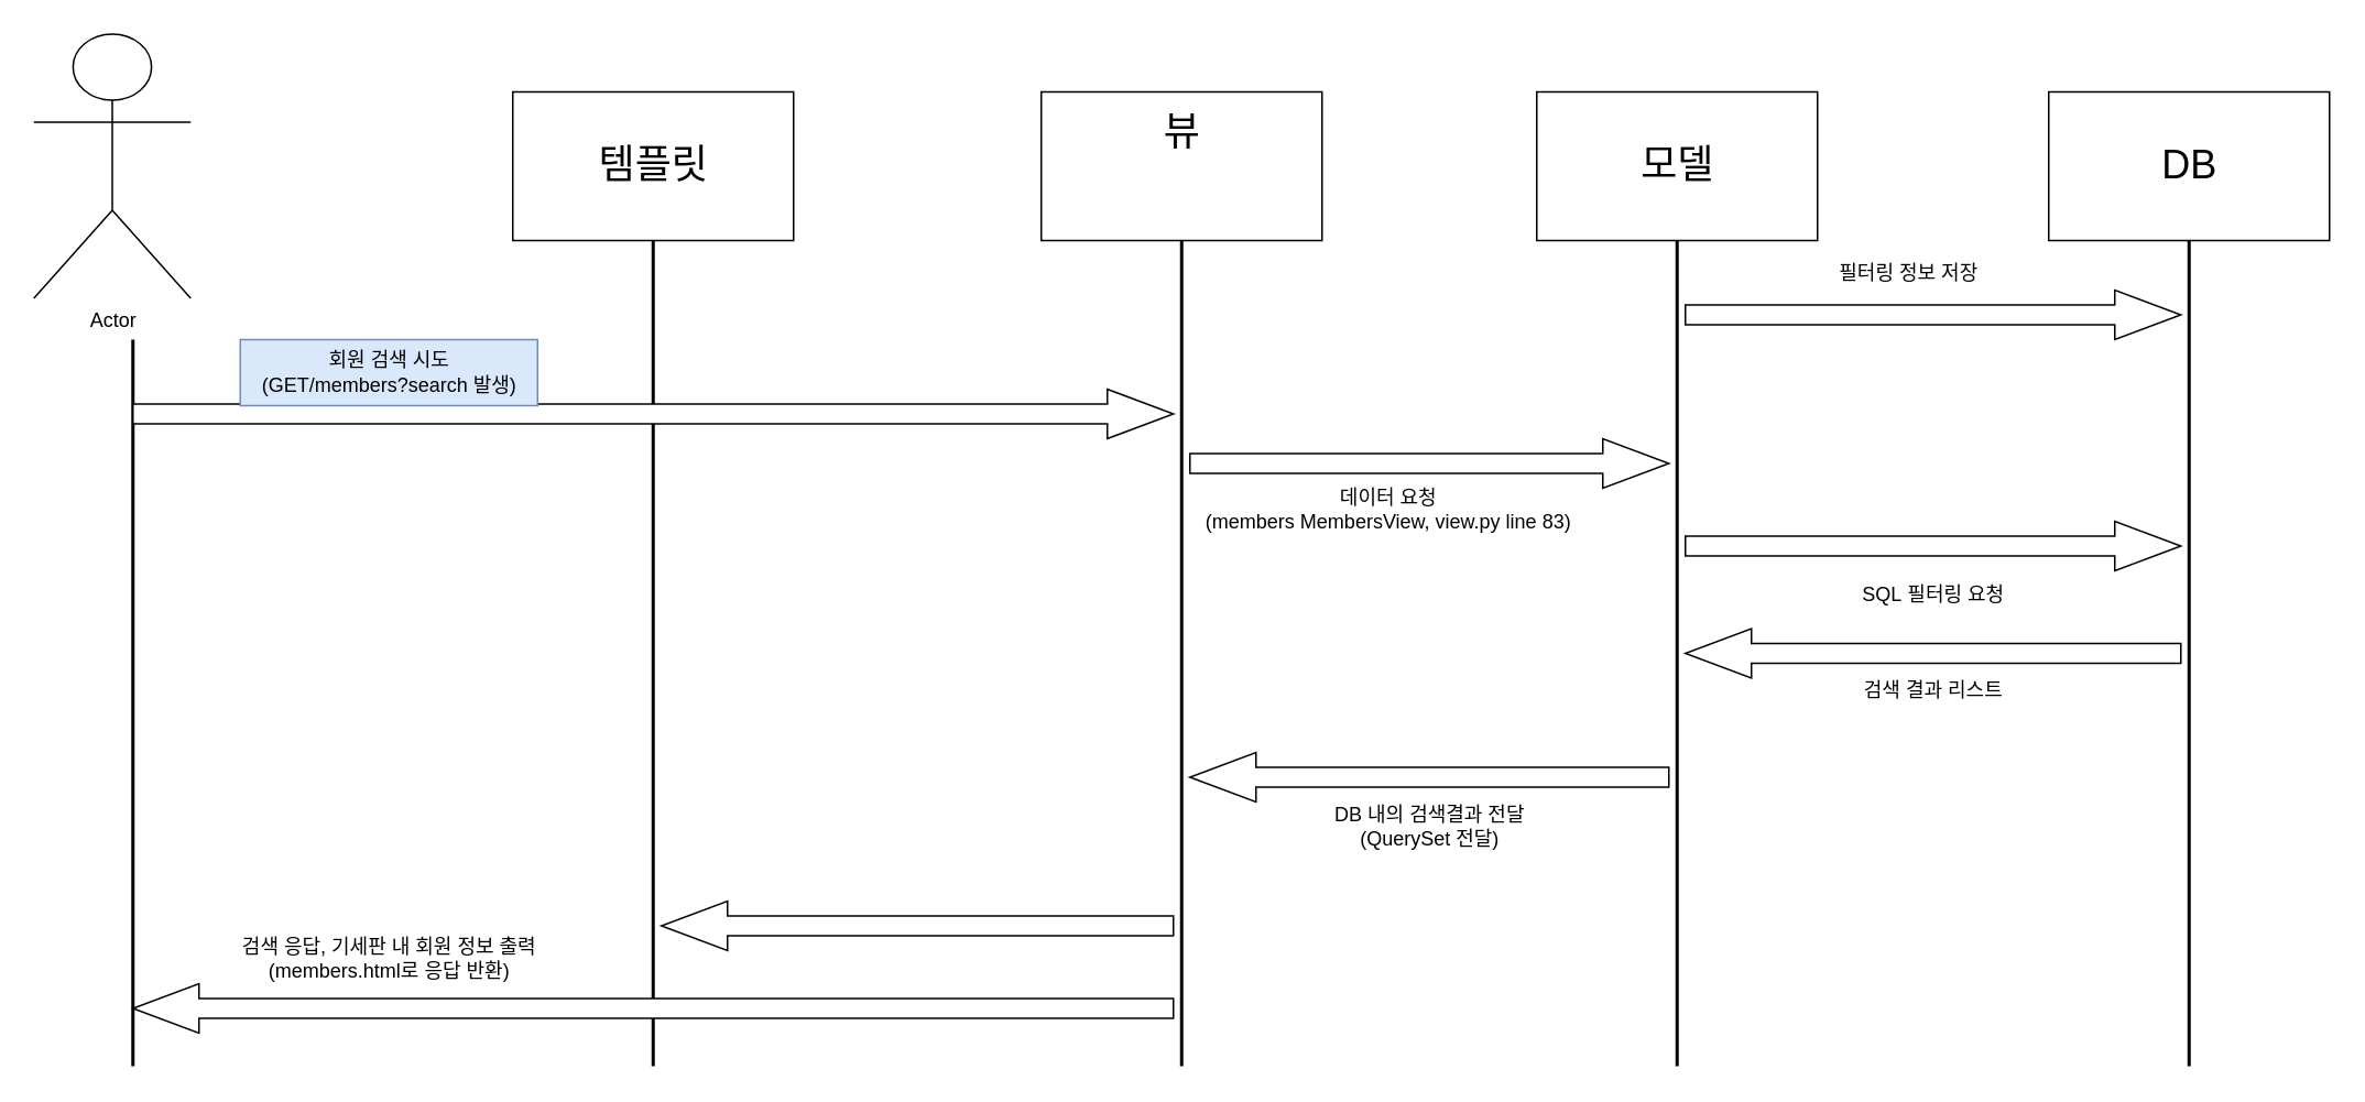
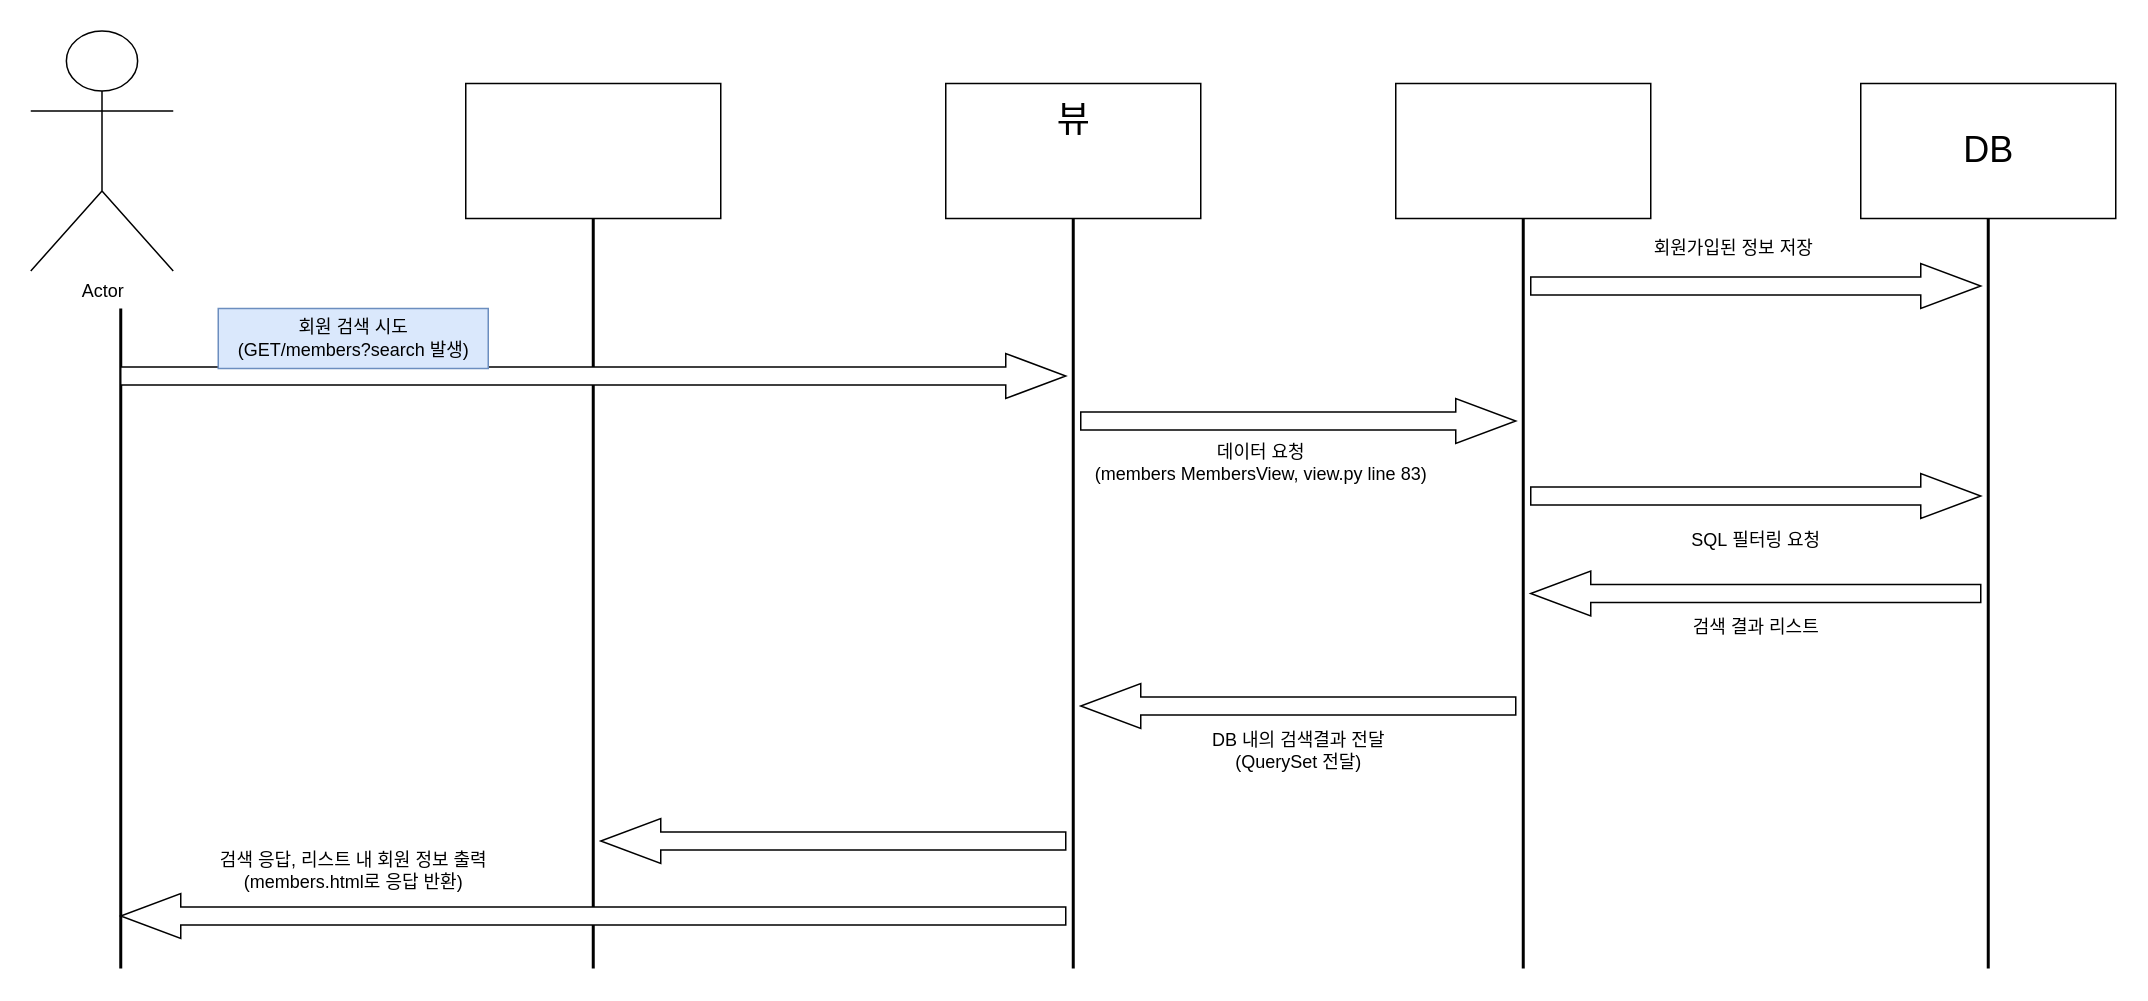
  <mxCell id="0" />
  <mxCell id="1" parent="0" />
  <mxCell id="2" value="" style="rounded=0;whiteSpace=wrap;html=1;" vertex="1" parent="1"><mxGeometry x="310" y="55" width="170" height="90" as="geometry" /></mxCell>
  <mxCell id="3" value="" style="line;strokeWidth=2;direction=south;html=1;" vertex="1" parent="1"><mxGeometry x="360" y="145" width="70" height="500" as="geometry" /></mxCell>
  <mxCell id="4" value="" style="rounded=0;whiteSpace=wrap;html=1;" vertex="1" parent="1"><mxGeometry x="630" y="55" width="170" height="90" as="geometry" /></mxCell>
  <mxCell id="5" value="" style="rounded=0;whiteSpace=wrap;html=1;" vertex="1" parent="1"><mxGeometry x="1240" y="55" width="170" height="90" as="geometry" /></mxCell>
  <mxCell id="6" value="" style="rounded=0;whiteSpace=wrap;html=1;" vertex="1" parent="1"><mxGeometry x="930" y="55" width="170" height="90" as="geometry" /></mxCell>
  <mxCell id="7" value="" style="line;strokeWidth=2;direction=south;html=1;" vertex="1" parent="1"><mxGeometry x="710" y="145" width="10" height="500" as="geometry" /></mxCell>
  <mxCell id="8" value="" style="line;strokeWidth=2;direction=south;html=1;" vertex="1" parent="1"><mxGeometry x="1010" y="145" width="10" height="500" as="geometry" /></mxCell>
  <mxCell id="9" value="" style="line;strokeWidth=2;direction=south;html=1;" vertex="1" parent="1"><mxGeometry x="1320" y="145" width="10" height="500" as="geometry" /></mxCell>
  <mxCell id="10" value="Actor" style="shape=umlActor;verticalLabelPosition=bottom;verticalAlign=top;html=1;outlineConnect=0;" vertex="1" parent="1"><mxGeometry x="20" y="20" width="95" height="160" as="geometry" /></mxCell>
- <mxCell id="11" value="&lt;font style=&quot;font-size: 24px;&quot;&gt;템플릿&lt;/font&gt;" style="text;html=1;align=center;verticalAlign=middle;resizable=0;points=[];autosize=1;strokeColor=none;fillColor=none;" vertex="1" parent="1"><mxGeometry x="350" y="80" width="90" height="40" as="geometry" /></mxCell>
  <mxCell id="12" value="&lt;font style=&quot;font-size: 24px;&quot;&gt;뷰&lt;/font&gt;" style="text;html=1;align=center;verticalAlign=middle;resizable=0;points=[];autosize=1;strokeColor=none;fillColor=none;" vertex="1" parent="1"><mxGeometry x="690" y="60" width="50" height="40" as="geometry" /></mxCell>
- <mxCell id="13" value="&lt;font style=&quot;font-size: 24px;&quot;&gt;모델&lt;/font&gt;" style="text;html=1;align=center;verticalAlign=middle;resizable=0;points=[];autosize=1;strokeColor=none;fillColor=none;" vertex="1" parent="1"><mxGeometry x="980" y="80" width="70" height="40" as="geometry" /></mxCell>
  <mxCell id="14" value="&lt;font style=&quot;font-size: 24px;&quot;&gt;DB&lt;/font&gt;" style="text;html=1;align=center;verticalAlign=middle;resizable=0;points=[];autosize=1;strokeColor=none;fillColor=none;" vertex="1" parent="1"><mxGeometry x="1295" y="80" width="60" height="40" as="geometry" /></mxCell>
  <mxCell id="15" value="" style="line;strokeWidth=2;direction=south;html=1;" vertex="1" parent="1"><mxGeometry x="45" y="205" width="70" height="440" as="geometry" /></mxCell>
  <mxCell id="16" value="" style="html=1;shadow=0;dashed=0;align=center;verticalAlign=middle;shape=mxgraph.arrows2.arrow;dy=0.6;dx=40;notch=0;" vertex="1" parent="1"><mxGeometry x="80" y="235" width="630" height="30" as="geometry" /></mxCell>
  <mxCell id="17" value="" style="html=1;shadow=0;dashed=0;align=center;verticalAlign=middle;shape=mxgraph.arrows2.arrow;dy=0.6;dx=40;flipH=1;notch=0;" vertex="1" parent="1"><mxGeometry x="720" y="455" width="290" height="30" as="geometry" /></mxCell>
  <mxCell id="18" value="회원 검색 시도&lt;div&gt;(GET/members?search 발생)&lt;/div&gt;" style="text;html=1;align=center;verticalAlign=middle;resizable=0;points=[];autosize=1;strokeColor=#6c8ebf;fillColor=#dae8fc;" vertex="1" parent="1"><mxGeometry x="145" y="205" width="180" height="40" as="geometry" /></mxCell>
  <mxCell id="19" value="" style="html=1;shadow=0;dashed=0;align=center;verticalAlign=middle;shape=mxgraph.arrows2.arrow;dy=0.6;dx=40;notch=0;" vertex="1" parent="1"><mxGeometry x="720" y="265" width="290" height="30" as="geometry" /></mxCell>
  <mxCell id="20" value="데이터 요청&lt;div&gt;(members MembersView, view.py line 83&lt;span style=&quot;background-color: transparent; color: light-dark(rgb(0, 0, 0), rgb(255, 255, 255));&quot;&gt;)&lt;/span&gt;&lt;/div&gt;" style="text;html=1;align=center;verticalAlign=middle;resizable=0;points=[];autosize=1;strokeColor=none;fillColor=none;" vertex="1" parent="1"><mxGeometry x="730" y="288" width="220" height="40" as="geometry" /></mxCell>
  <mxCell id="21" value="" style="html=1;shadow=0;dashed=0;align=center;verticalAlign=middle;shape=mxgraph.arrows2.arrow;dy=0.6;dx=40;notch=0;" vertex="1" parent="1"><mxGeometry x="1020" y="315" width="300" height="30" as="geometry" /></mxCell>
  <mxCell id="22" value="&lt;div&gt;SQL&amp;nbsp;&lt;span style=&quot;background-color: transparent; color: light-dark(rgb(0, 0, 0), rgb(255, 255, 255));&quot;&gt;필터링 요청&lt;/span&gt;&lt;/div&gt;" style="text;html=1;align=center;verticalAlign=middle;resizable=0;points=[];autosize=1;strokeColor=none;fillColor=none;" vertex="1" parent="1"><mxGeometry x="1115" y="345" width="110" height="30" as="geometry" /></mxCell>
  <mxCell id="23" value="" style="html=1;shadow=0;dashed=0;align=center;verticalAlign=middle;shape=mxgraph.arrows2.arrow;dy=0.6;dx=40;flipH=1;notch=0;" vertex="1" parent="1"><mxGeometry x="400" y="545" width="310" height="30" as="geometry" /></mxCell>
  <mxCell id="24" value="" style="html=1;shadow=0;dashed=0;align=center;verticalAlign=middle;shape=mxgraph.arrows2.arrow;dy=0.6;dx=40;flipH=1;notch=0;" vertex="1" parent="1"><mxGeometry x="80" y="595" width="630" height="30" as="geometry" /></mxCell>
- <mxCell id="25" value="검색 응답, 기세판 내 회원 정보 출력&lt;div&gt;(members.html로 응답 반환)&lt;/div&gt;" style="text;html=1;align=center;verticalAlign=middle;resizable=0;points=[];autosize=1;strokeColor=none;fillColor=none;" vertex="1" parent="1"><mxGeometry x="135" y="560" width="200" height="40" as="geometry" /></mxCell>
+ <mxCell id="25" value="검색 응답, 리스트 내 회원 정보 출력&lt;div&gt;(members.html로 응답 반환)&lt;/div&gt;" style="text;html=1;align=center;verticalAlign=middle;resizable=0;points=[];autosize=1;strokeColor=none;fillColor=none;" vertex="1" parent="1"><mxGeometry x="135" y="560" width="200" height="40" as="geometry" /></mxCell>
  <mxCell id="26" value="" style="html=1;shadow=0;dashed=0;align=center;verticalAlign=middle;shape=mxgraph.arrows2.arrow;dy=0.6;dx=40;notch=0;" vertex="1" parent="1"><mxGeometry x="1020" y="175" width="300" height="30" as="geometry" /></mxCell>
- <mxCell id="27" value="필터링 정보 저장" style="text;html=1;align=center;verticalAlign=middle;resizable=0;points=[];autosize=1;strokeColor=none;fillColor=none;" vertex="1" parent="1"><mxGeometry x="1090" y="150" width="130" height="30" as="geometry" /></mxCell>
+ <mxCell id="27" value="회원가입된 정보 저장" style="text;html=1;align=center;verticalAlign=middle;resizable=0;points=[];autosize=1;strokeColor=none;fillColor=none;" vertex="1" parent="1"><mxGeometry x="1090" y="150" width="130" height="30" as="geometry" /></mxCell>
  <mxCell id="28" value="DB 내의 검색결과 전달&lt;div&gt;(QuerySet 전달)&lt;/div&gt;" style="text;html=1;align=center;verticalAlign=middle;resizable=0;points=[];autosize=1;strokeColor=none;fillColor=none;" vertex="1" parent="1"><mxGeometry x="795" y="480" width="140" height="40" as="geometry" /></mxCell>
  <mxCell id="29" value="" style="html=1;shadow=0;dashed=0;align=center;verticalAlign=middle;shape=mxgraph.arrows2.arrow;dy=0.6;dx=40;flipH=1;notch=0;" vertex="1" parent="1"><mxGeometry x="1020" y="380" width="300" height="30" as="geometry" /></mxCell>
  <mxCell id="30" value="검색&amp;nbsp;&lt;span style=&quot;background-color: transparent; color: light-dark(rgb(0, 0, 0), rgb(255, 255, 255));&quot;&gt;결과 리스트&lt;/span&gt;" style="text;html=1;align=center;verticalAlign=middle;resizable=0;points=[];autosize=1;strokeColor=none;fillColor=none;" vertex="1" parent="1"><mxGeometry x="1115" y="403" width="110" height="30" as="geometry" /></mxCell>
